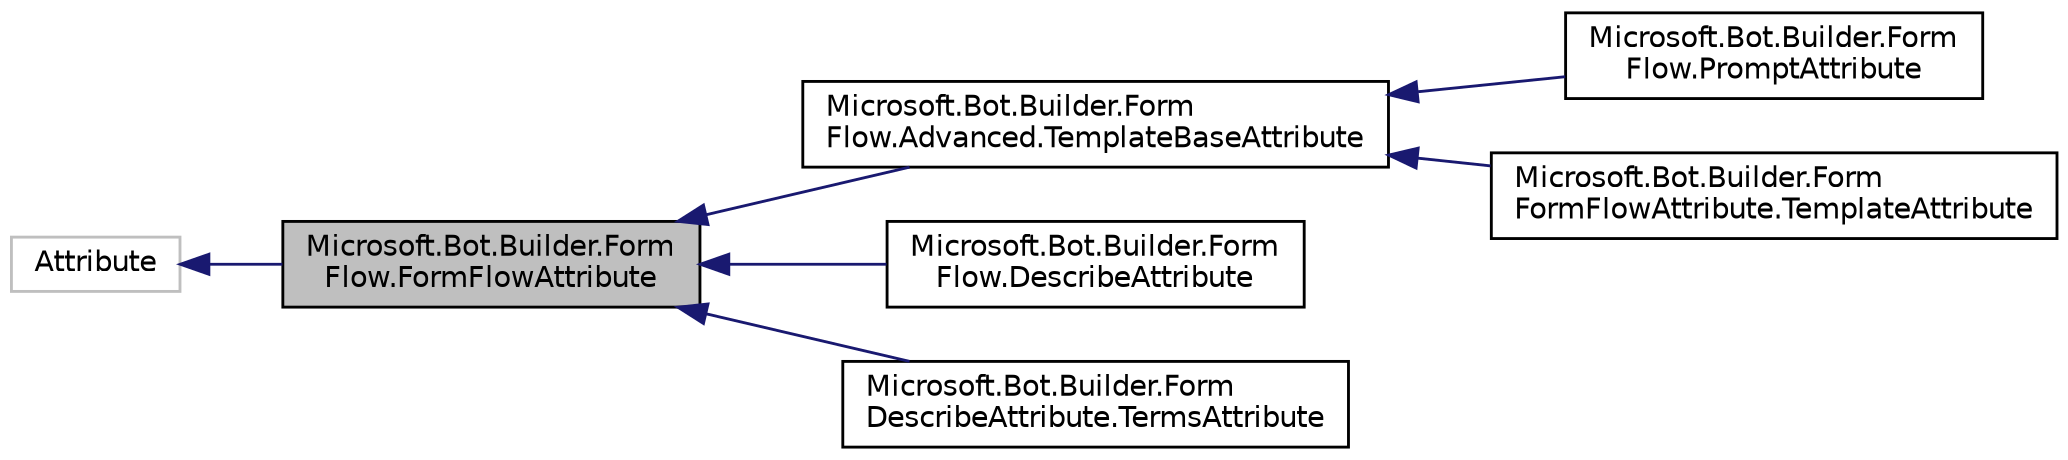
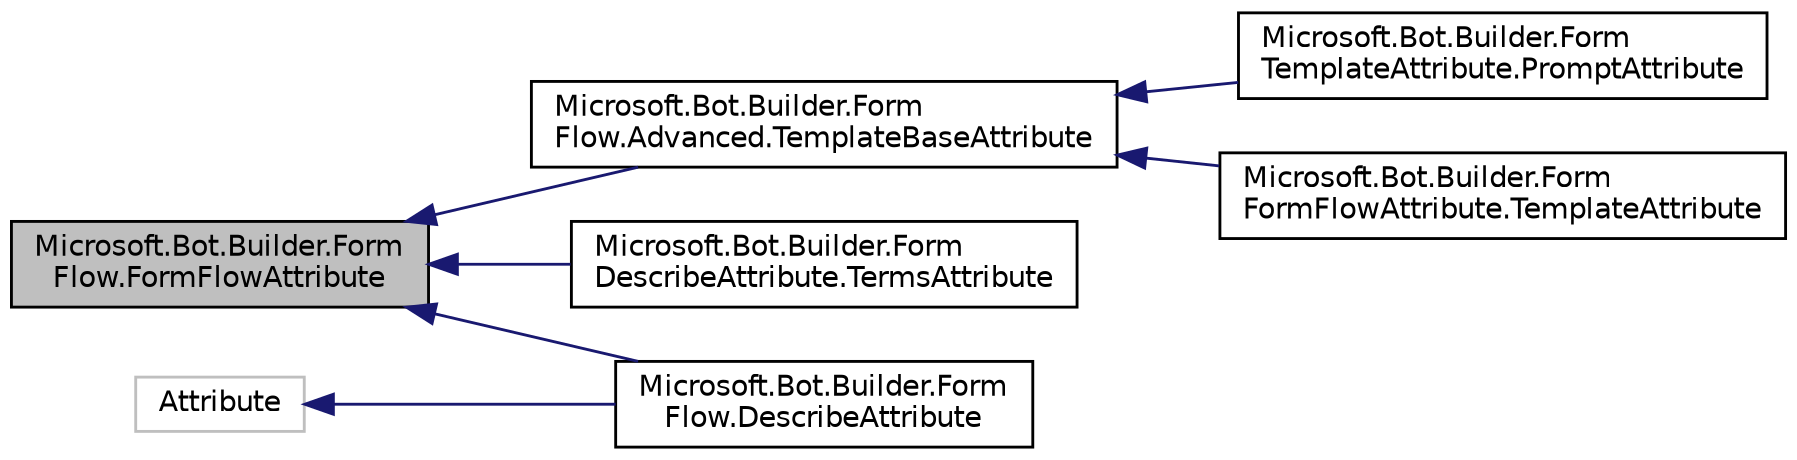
  digraph {
    rankdir=LR
    node [color=black fillcolor=white fontname=Helvetica fontsize=10 shape=record style=filled]
    edge [color=midnightblue dir=back fontname=Helvetica fontsize=10 labelfontname=Helvetica labelfontsize=10 style=solid]
    n1 [fillcolor=grey75 fontcolor=black height=0.2 label="Microsoft.Bot.Builder.Form\lFlow.FormFlowAttribute" width=0.4]
    n2 [height=0.2 label="Microsoft.Bot.Builder.Form\lFlow.Advanced.TemplateBaseAttribute" width=0.4]
    n3 [height=0.2 label="Microsoft.Bot.Builder.Form\lFlow.DescribeAttribute" width=0.4]
    n4 [height=0.2 label="Microsoft.Bot.Builder.Form\lDescribeAttribute.TermsAttribute" width=0.4]
-   n5 [height=0.2 label="Microsoft.Bot.Builder.Form\lFlow.PromptAttribute" width=0.4]
+   n5 [height=0.2 label="Microsoft.Bot.Builder.Form\lTemplateAttribute.PromptAttribute" width=0.4]
    n6 [height=0.2 label="Microsoft.Bot.Builder.Form\lFormFlowAttribute.TemplateAttribute" width=0.4]
    n7 [color=grey75 height=0.2 label=Attribute width=0.4]
    n1 -> n2
    n1 -> n3
    n1 -> n4
    n2 -> n5
    n2 -> n6
-   n7 -> n1
+   n7 -> n3
  }
